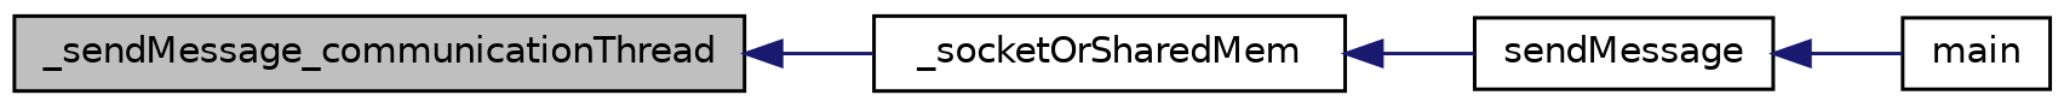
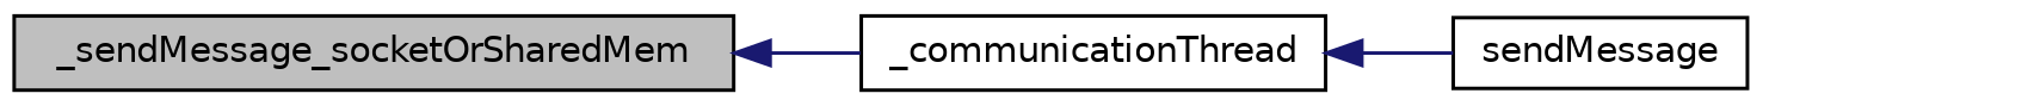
  digraph {
    rankdir=LR
    node [color=black fillcolor=white fontname=Helvetica fontsize=10 shape=record style=filled]
    edge [color=midnightblue dir=back fontname=Helvetica fontsize=10 labelfontname=Helvetica labelfontsize=10 style=solid]
-   n1 [fillcolor=grey75 fontcolor=black height=0.2 label=_sendMessage_communicationThread width=0.4]
-   n2 [height=0.2 label=_socketOrSharedMem width=0.4]
+   n1 [fillcolor=grey75 fontcolor=black height=0.2 label=_sendMessage_socketOrSharedMem width=0.4]
+   n2 [height=0.2 label=_communicationThread width=0.4]
    n3 [height=0.2 label=sendMessage width=0.4]
-   n4 [height=0.2 label=main width=0.4]
    n1 -> n2
    n2 -> n3
-   n3 -> n4
  }
